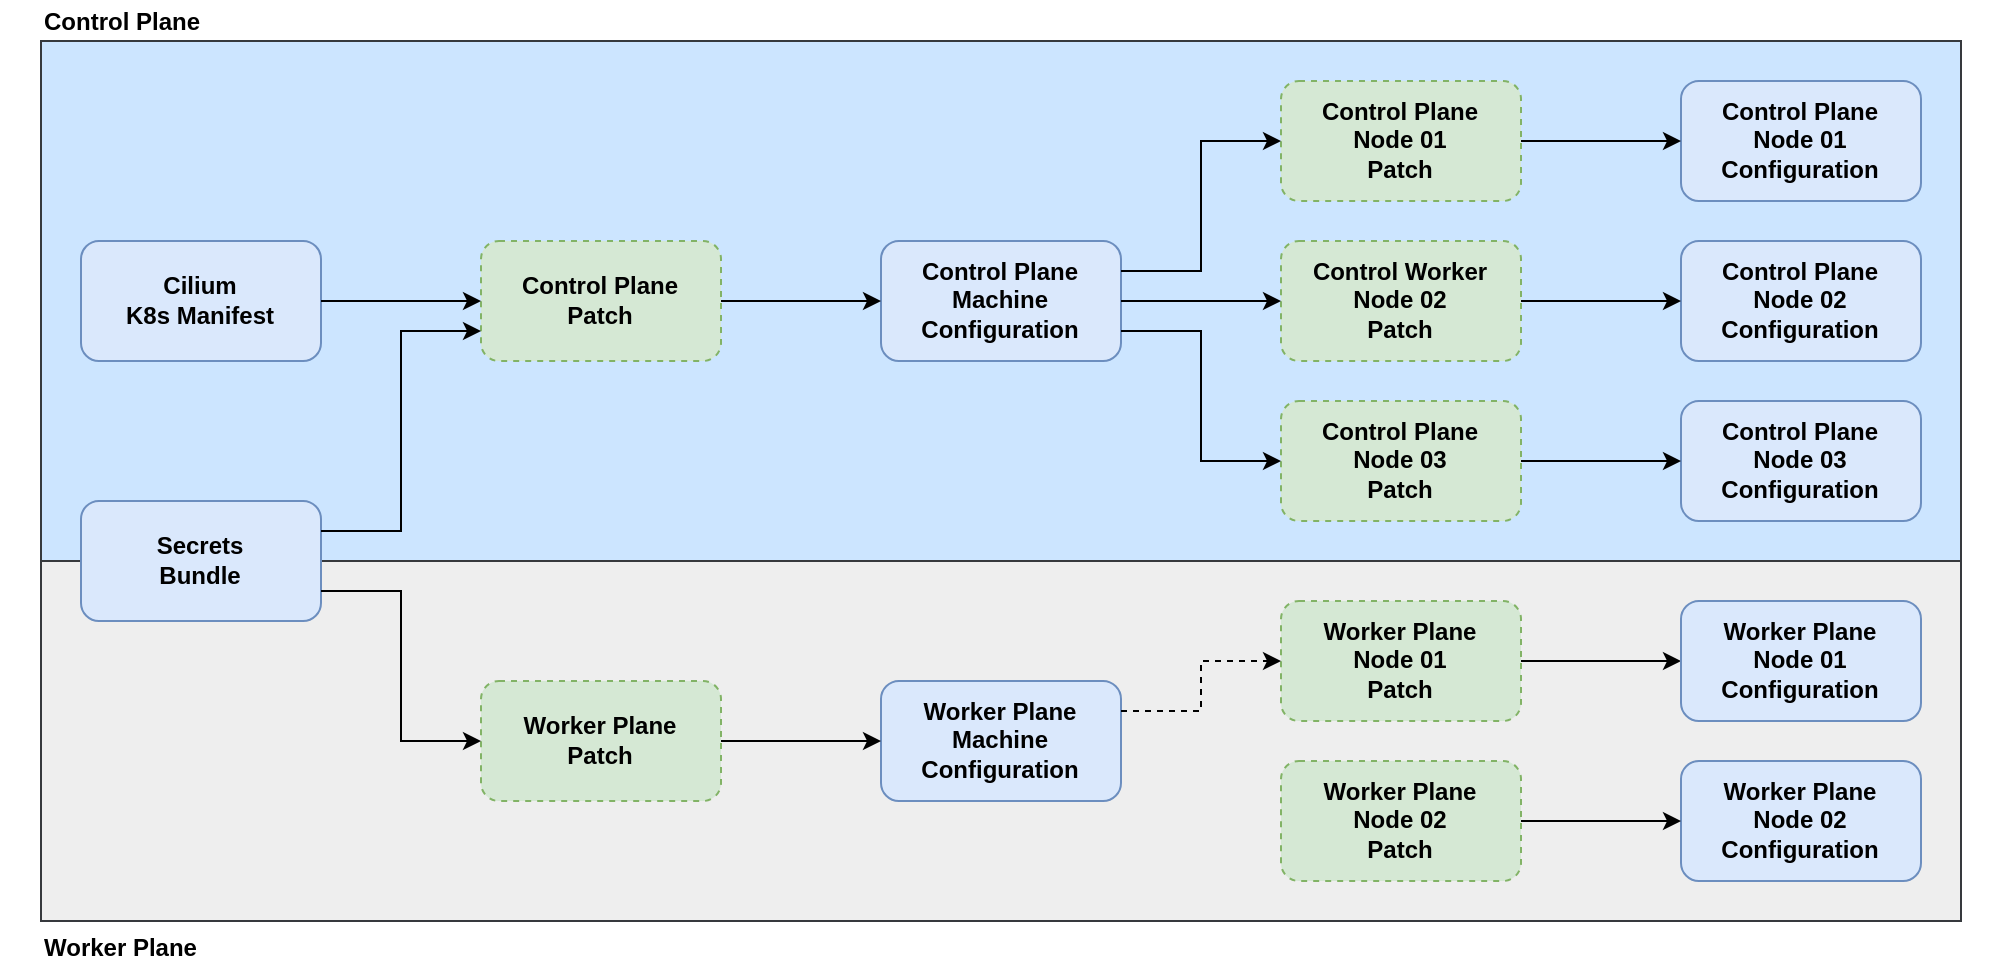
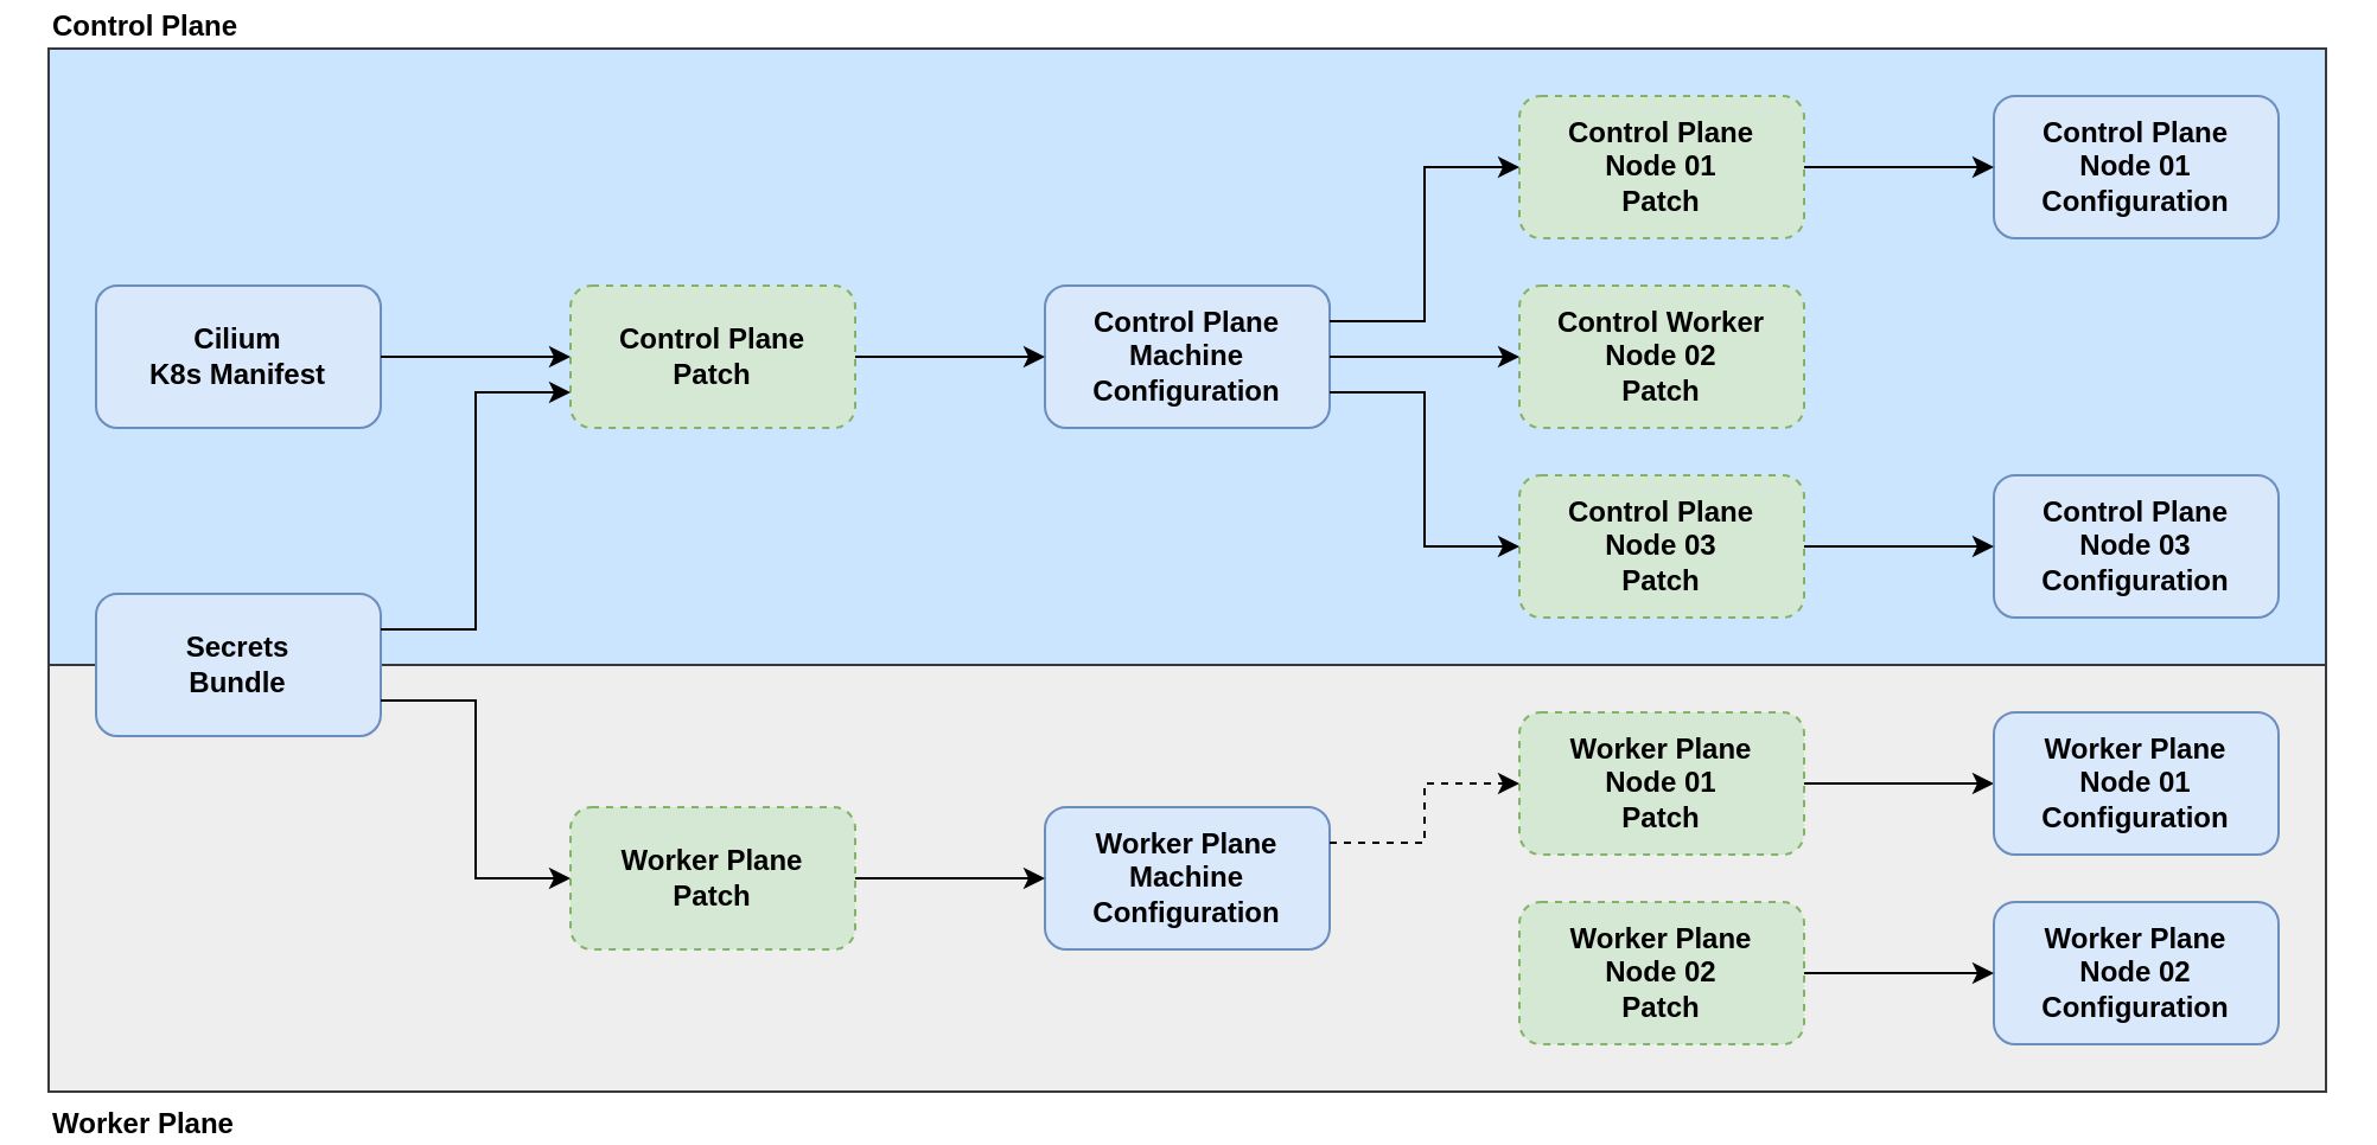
  <mxCell id="0" />
  <mxCell id="1" parent="0" />
  <mxCell id="2" value="Worker Plane" style="rounded=0;whiteSpace=wrap;html=1;fillColor=#eeeeee;strokeColor=#36393d;fontStyle=1;align=left;labelPosition=center;verticalLabelPosition=bottom;verticalAlign=top;" vertex="1" parent="1"><mxGeometry x="20" y="280" width="960" height="180" as="geometry" /></mxCell>
  <mxCell id="3" value="&lt;font color=&quot;#000000&quot;&gt;Control Plane&lt;/font&gt;" style="rounded=0;whiteSpace=wrap;html=1;fillColor=#cce5ff;strokeColor=#36393d;fontStyle=1;labelPosition=center;verticalLabelPosition=top;align=left;verticalAlign=bottom;" vertex="1" parent="1"><mxGeometry x="20" y="20" width="960" height="260" as="geometry" /></mxCell>
  <mxCell id="4" value="Secrets&lt;br&gt;Bundle" style="rounded=1;whiteSpace=wrap;html=1;fillColor=#dae8fc;strokeColor=#6c8ebf;fontStyle=1" vertex="1" parent="1"><mxGeometry x="40" y="250" width="120" height="60" as="geometry" /></mxCell>
  <mxCell id="5" value="Cilium&lt;br&gt;K8s Manifest" style="rounded=1;whiteSpace=wrap;html=1;fillColor=#dae8fc;strokeColor=#6c8ebf;fontStyle=1" vertex="1" parent="1"><mxGeometry x="40" y="120" width="120" height="60" as="geometry" /></mxCell>
  <mxCell id="6" value="Control Plane&lt;br&gt;Patch" style="rounded=1;whiteSpace=wrap;html=1;fillColor=#d5e8d4;strokeColor=#82b366;dashed=1;fontStyle=1" vertex="1" parent="1"><mxGeometry x="240" y="120" width="120" height="60" as="geometry" /></mxCell>
  <mxCell id="7" value="Worker Plane&lt;br&gt;Patch" style="rounded=1;whiteSpace=wrap;html=1;fillColor=#d5e8d4;strokeColor=#82b366;dashed=1;fontStyle=1" vertex="1" parent="1"><mxGeometry x="240" y="340" width="120" height="60" as="geometry" /></mxCell>
  <mxCell id="8" value="Worker Plane&lt;br style=&quot;border-color: var(--border-color);&quot;&gt;Node 01&lt;br style=&quot;border-color: var(--border-color);&quot;&gt;Patch" style="rounded=1;whiteSpace=wrap;html=1;fillColor=#d5e8d4;strokeColor=#82b366;dashed=1;fontStyle=1" vertex="1" parent="1"><mxGeometry x="640" y="300" width="120" height="60" as="geometry" /></mxCell>
  <mxCell id="9" value="Control Plane&lt;br&gt;Node 01&lt;br&gt;Patch" style="rounded=1;whiteSpace=wrap;html=1;fillColor=#d5e8d4;strokeColor=#82b366;dashed=1;fontStyle=1" vertex="1" parent="1"><mxGeometry x="640" y="40" width="120" height="60" as="geometry" /></mxCell>
  <mxCell id="10" value="Control Worker&lt;br style=&quot;border-color: var(--border-color);&quot;&gt;Node 02&lt;br style=&quot;border-color: var(--border-color);&quot;&gt;Patch" style="rounded=1;whiteSpace=wrap;html=1;fillColor=#d5e8d4;strokeColor=#82b366;dashed=1;fontStyle=1" vertex="1" parent="1"><mxGeometry x="640" y="120" width="120" height="60" as="geometry" /></mxCell>
  <mxCell id="11" value="Control Plane&lt;br style=&quot;border-color: var(--border-color);&quot;&gt;Node 03&lt;br style=&quot;border-color: var(--border-color);&quot;&gt;Patch" style="rounded=1;whiteSpace=wrap;html=1;fillColor=#d5e8d4;strokeColor=#82b366;dashed=1;fontStyle=1" vertex="1" parent="1"><mxGeometry x="640" y="200" width="120" height="60" as="geometry" /></mxCell>
  <mxCell id="12" value="" style="endArrow=classic;html=1;rounded=0;entryX=0;entryY=0.5;entryDx=0;entryDy=0;exitX=1;exitY=0.75;exitDx=0;exitDy=0;fontStyle=1" edge="1" parent="1" source="4" target="7"><mxGeometry width="50" height="50" relative="1" as="geometry"><mxPoint x="180" y="380" as="sourcePoint" /><mxPoint x="290" y="420" as="targetPoint" /><Array as="points"><mxPoint x="200" y="295" /><mxPoint x="200" y="370" /></Array></mxGeometry></mxCell>
  <mxCell id="13" value="" style="endArrow=classic;html=1;rounded=0;exitX=1;exitY=0.5;exitDx=0;exitDy=0;entryX=0;entryY=0.5;entryDx=0;entryDy=0;fontStyle=1" edge="1" parent="1" source="5" target="6"><mxGeometry width="50" height="50" relative="1" as="geometry"><mxPoint x="170" y="400" as="sourcePoint" /><mxPoint x="250" y="400" as="targetPoint" /></mxGeometry></mxCell>
  <mxCell id="14" value="" style="endArrow=classic;html=1;rounded=0;exitX=1;exitY=0.25;exitDx=0;exitDy=0;entryX=0;entryY=0.75;entryDx=0;entryDy=0;fontStyle=1" edge="1" parent="1" source="4" target="6"><mxGeometry width="50" height="50" relative="1" as="geometry"><mxPoint x="170" y="260" as="sourcePoint" /><mxPoint x="250" y="260" as="targetPoint" /><Array as="points"><mxPoint x="200" y="265" /><mxPoint x="200" y="165" /></Array></mxGeometry></mxCell>
  <mxCell id="15" value="Control Plane&lt;br&gt;Node 01&lt;br&gt;Configuration" style="rounded=1;whiteSpace=wrap;html=1;fillColor=#dae8fc;strokeColor=#6c8ebf;fontStyle=1" vertex="1" parent="1"><mxGeometry x="840" y="40" width="120" height="60" as="geometry" /></mxCell>
  <mxCell id="16" value="Control Plane&lt;br&gt;Machine&lt;br&gt;Configuration" style="rounded=1;whiteSpace=wrap;html=1;fillColor=#dae8fc;strokeColor=#6c8ebf;fontStyle=1" vertex="1" parent="1"><mxGeometry x="440" y="120" width="120" height="60" as="geometry" /></mxCell>
  <mxCell id="17" value="Worker Plane&lt;br&gt;Machine&lt;br&gt;Configuration" style="rounded=1;whiteSpace=wrap;html=1;fillColor=#dae8fc;strokeColor=#6c8ebf;fontStyle=1" vertex="1" parent="1"><mxGeometry x="440" y="340" width="120" height="60" as="geometry" /></mxCell>
- <mxCell id="18" value="Control Plane&lt;br&gt;Node 02&lt;br&gt;Configuration" style="rounded=1;whiteSpace=wrap;html=1;fillColor=#dae8fc;strokeColor=#6c8ebf;fontStyle=1" vertex="1" parent="1"><mxGeometry x="840" y="120" width="120" height="60" as="geometry" /></mxCell>
  <mxCell id="19" value="Control Plane&lt;br&gt;Node 03&lt;br&gt;Configuration" style="rounded=1;whiteSpace=wrap;html=1;fillColor=#dae8fc;strokeColor=#6c8ebf;fontStyle=1" vertex="1" parent="1"><mxGeometry x="840" y="200" width="120" height="60" as="geometry" /></mxCell>
  <mxCell id="20" value="" style="endArrow=classic;html=1;rounded=0;entryX=0;entryY=0.5;entryDx=0;entryDy=0;exitX=1;exitY=0.5;exitDx=0;exitDy=0;fontStyle=1" edge="1" parent="1" source="6" target="16"><mxGeometry width="50" height="50" relative="1" as="geometry"><mxPoint x="400" y="290" as="sourcePoint" /><mxPoint x="450" y="240" as="targetPoint" /></mxGeometry></mxCell>
  <mxCell id="21" value="" style="endArrow=classic;html=1;rounded=0;entryX=0;entryY=0.5;entryDx=0;entryDy=0;exitX=1;exitY=0.5;exitDx=0;exitDy=0;fontStyle=1" edge="1" parent="1" source="7" target="17"><mxGeometry width="50" height="50" relative="1" as="geometry"><mxPoint x="370" y="160" as="sourcePoint" /><mxPoint x="450" y="160" as="targetPoint" /></mxGeometry></mxCell>
  <mxCell id="22" value="" style="endArrow=classic;html=1;rounded=0;entryX=0;entryY=0.5;entryDx=0;entryDy=0;exitX=1;exitY=0.25;exitDx=0;exitDy=0;fontStyle=1;dashed=1;" edge="1" parent="1" source="17" target="8"><mxGeometry width="50" height="50" relative="1" as="geometry"><mxPoint x="380" y="170" as="sourcePoint" /><mxPoint x="460" y="170" as="targetPoint" /><Array as="points"><mxPoint x="600" y="355" /><mxPoint x="600" y="330" /></Array></mxGeometry></mxCell>
  <mxCell id="23" value="" style="endArrow=classic;html=1;rounded=0;entryX=0;entryY=0.5;entryDx=0;entryDy=0;exitX=1;exitY=0.25;exitDx=0;exitDy=0;fontStyle=1" edge="1" parent="1" source="16" target="9"><mxGeometry width="50" height="50" relative="1" as="geometry"><mxPoint x="370" y="160" as="sourcePoint" /><mxPoint x="450" y="160" as="targetPoint" /><Array as="points"><mxPoint x="600" y="135" /><mxPoint x="600" y="70" /></Array></mxGeometry></mxCell>
  <mxCell id="24" value="" style="endArrow=classic;html=1;rounded=0;entryX=0;entryY=0.5;entryDx=0;entryDy=0;exitX=1;exitY=0.5;exitDx=0;exitDy=0;fontStyle=1" edge="1" parent="1" source="16" target="10"><mxGeometry width="50" height="50" relative="1" as="geometry"><mxPoint x="380" y="170" as="sourcePoint" /><mxPoint x="460" y="170" as="targetPoint" /></mxGeometry></mxCell>
  <mxCell id="25" value="" style="endArrow=classic;html=1;rounded=0;entryX=0;entryY=0.5;entryDx=0;entryDy=0;exitX=1;exitY=0.75;exitDx=0;exitDy=0;fontStyle=1" edge="1" parent="1" source="16" target="11"><mxGeometry width="50" height="50" relative="1" as="geometry"><mxPoint x="390" y="180" as="sourcePoint" /><mxPoint x="470" y="180" as="targetPoint" /><Array as="points"><mxPoint x="600" y="165" /><mxPoint x="600" y="230" /></Array></mxGeometry></mxCell>
  <mxCell id="26" value="" style="endArrow=classic;html=1;rounded=0;entryX=0;entryY=0.5;entryDx=0;entryDy=0;exitX=1;exitY=0.5;exitDx=0;exitDy=0;fontStyle=1" edge="1" parent="1" source="8" target="27"><mxGeometry width="50" height="50" relative="1" as="geometry"><mxPoint x="400" y="190" as="sourcePoint" /><mxPoint x="480" y="190" as="targetPoint" /></mxGeometry></mxCell>
  <mxCell id="27" value="Worker Plane&lt;br&gt;Node 01&lt;br&gt;Configuration" style="rounded=1;whiteSpace=wrap;html=1;fillColor=#dae8fc;strokeColor=#6c8ebf;fontStyle=1" vertex="1" parent="1"><mxGeometry x="840" y="300" width="120" height="60" as="geometry" /></mxCell>
  <mxCell id="28" value="" style="endArrow=classic;html=1;rounded=0;entryX=0;entryY=0.5;entryDx=0;entryDy=0;exitX=1;exitY=0.5;exitDx=0;exitDy=0;fontStyle=1" edge="1" parent="1" source="11" target="19"><mxGeometry width="50" height="50" relative="1" as="geometry"><mxPoint x="770" y="400" as="sourcePoint" /><mxPoint x="850" y="400" as="targetPoint" /></mxGeometry></mxCell>
- <mxCell id="29" value="" style="endArrow=classic;html=1;rounded=0;entryX=0;entryY=0.5;entryDx=0;entryDy=0;exitX=1;exitY=0.5;exitDx=0;exitDy=0;fontStyle=1" edge="1" parent="1" source="10" target="18"><mxGeometry width="50" height="50" relative="1" as="geometry"><mxPoint x="780" y="410" as="sourcePoint" /><mxPoint x="860" y="410" as="targetPoint" /></mxGeometry></mxCell>
  <mxCell id="30" value="" style="endArrow=classic;html=1;rounded=0;entryX=0;entryY=0.5;entryDx=0;entryDy=0;exitX=1;exitY=0.5;exitDx=0;exitDy=0;fontStyle=1" edge="1" parent="1" source="9" target="15"><mxGeometry width="50" height="50" relative="1" as="geometry"><mxPoint x="790" y="420" as="sourcePoint" /><mxPoint x="870" y="420" as="targetPoint" /></mxGeometry></mxCell>
  <mxCell id="31" value="Worker Plane&lt;br&gt;Node 02&lt;br&gt;Configuration" style="rounded=1;whiteSpace=wrap;html=1;fillColor=#dae8fc;strokeColor=#6c8ebf;fontStyle=1" vertex="1" parent="1"><mxGeometry x="840" y="380" width="120" height="60" as="geometry" /></mxCell>
  <mxCell id="32" value="Worker Plane&lt;br style=&quot;border-color: var(--border-color);&quot;&gt;Node 02&lt;br style=&quot;border-color: var(--border-color);&quot;&gt;Patch" style="rounded=1;whiteSpace=wrap;html=1;fillColor=#d5e8d4;strokeColor=#82b366;dashed=1;fontStyle=1" vertex="1" parent="1"><mxGeometry x="640" y="380" width="120" height="60" as="geometry" /></mxCell>
  <mxCell id="33" value="" style="endArrow=classic;html=1;rounded=0;entryX=0;entryY=0.5;entryDx=0;entryDy=0;exitX=1;exitY=0.5;exitDx=0;exitDy=0;fontStyle=1" edge="1" parent="1" source="32" target="31"><mxGeometry width="50" height="50" relative="1" as="geometry"><mxPoint x="770" y="340" as="sourcePoint" /><mxPoint x="850" y="340" as="targetPoint" /></mxGeometry></mxCell>
